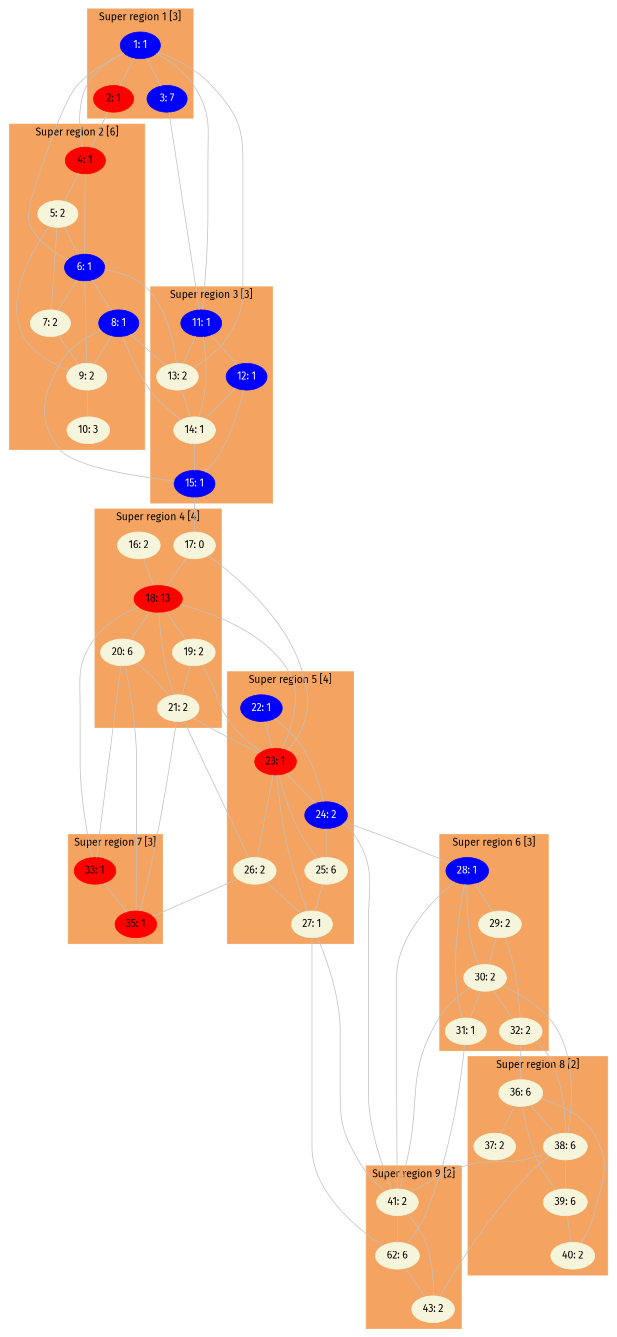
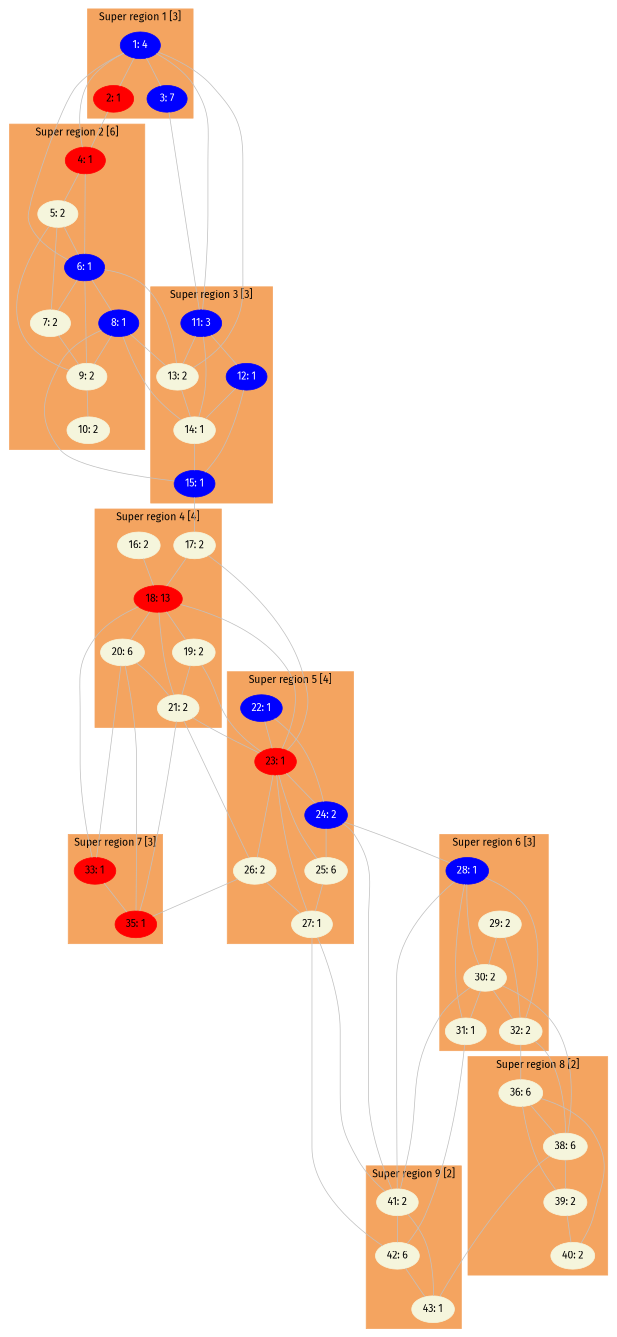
  digraph {
    fontname="Fira Sans"
    node [color=beige fontcolor=black fontname="Fira Sans" style=filled]
    edge [arrowhead=none color=grey fontname="Fira Sans" penwidth=1.0]
-   n1 [color=blue fontcolor=white label="1: 1"]
+   n1 [color=blue fontcolor=white label="1: 4"]
    n2 [color=red label="2: 1"]
    n3 [color=blue fontcolor=white label="3: 7"]
    n4 [color=red label="4: 1"]
    n5 [label="5: 2"]
    n6 [color=blue fontcolor=white label="6: 1"]
    n7 [label="7: 2"]
    n8 [color=blue fontcolor=white label="8: 1"]
    n9 [label="9: 2"]
-   n10 [label="10: 3"]
-   n11 [color=blue fontcolor=white label="11: 1"]
+   n10 [label="10: 2"]
+   n11 [color=blue fontcolor=white label="11: 3"]
    n12 [color=blue fontcolor=white label="12: 1"]
    n13 [label="13: 2"]
    n14 [label="14: 1"]
    n15 [color=blue fontcolor=white label="15: 1"]
    n16 [label="16: 2"]
-   n17 [label="17: 0"]
+   n17 [label="17: 2"]
    n18 [color=red label="18: 13"]
    n19 [label="19: 2"]
    n20 [label="20: 6"]
    n21 [label="21: 2"]
    n22 [color=blue fontcolor=white label="22: 1"]
    n23 [color=red label="23: 1"]
    n24 [color=blue fontcolor=white label="24: 2"]
    n25 [label="25: 6"]
    n26 [label="26: 2"]
    n27 [label="27: 1"]
    n28 [color=blue fontcolor=white label="28: 1"]
    n29 [label="29: 2"]
    n30 [label="30: 2"]
    n31 [label="31: 1"]
    n32 [label="32: 2"]
    n33 [color=red label="33: 1"]
    n34 [color=red label="35: 1"]
    n35 [label="36: 6"]
-   n36 [label="37: 2"]
    n37 [label="38: 6"]
-   n38 [label="39: 6"]
+   n38 [label="39: 2"]
    n39 [label="40: 2"]
    n40 [label="41: 2"]
-   n41 [label="62: 6"]
-   n42 [label="43: 2"]
+   n41 [label="42: 6"]
+   n42 [label="43: 1"]
    subgraph cluster_1 {
      color=sandybrown
      label="Super region 1 [3]"
      style=filled
      n1
      n2
      n3
    }
    subgraph cluster_2 {
      color=sandybrown
      label="Super region 2 [6]"
      style=filled
      n4
      n5
      n6
      n7
      n8
      n9
      n10
    }
    subgraph cluster_3 {
      color=sandybrown
      label="Super region 3 [3]"
      style=filled
      n11
      n12
      n13
      n14
      n15
    }
    subgraph cluster_4 {
      color=sandybrown
      label="Super region 4 [4]"
      style=filled
      n16
      n17
      n18
      n19
      n20
      n21
    }
    subgraph cluster_5 {
      color=sandybrown
      label="Super region 5 [4]"
      style=filled
      n22
      n23
      n24
      n25
      n26
      n27
    }
    subgraph cluster_6 {
      color=sandybrown
      label="Super region 6 [3]"
      style=filled
      n28
      n29
      n30
      n31
      n32
    }
    subgraph cluster_7 {
      color=sandybrown
      label="Super region 7 [3]"
      style=filled
      n33
      n34
    }
    subgraph cluster_8 {
      color=sandybrown
      label="Super region 8 [2]"
      style=filled
      n35
-     n36
      n37
      n38
      n39
    }
    subgraph cluster_9 {
      color=sandybrown
      label="Super region 9 [2]"
      style=filled
      n40
      n41
      n42
    }
    n1 -> n2
    n1 -> n3
    n1 -> n4
    n1 -> n6
    n1 -> n11
    n1 -> n13
    n2 -> n4
    n3 -> n11
    n4 -> n5
    n4 -> n6
    n5 -> n6
    n5 -> n7
    n5 -> n9
    n6 -> n7
    n6 -> n8
    n6 -> n9
    n6 -> n13
    n7 -> n9
    n8 -> n9
    n8 -> n13
    n8 -> n14
    n8 -> n15
    n9 -> n10
    n11 -> n12
    n11 -> n13
    n11 -> n14
    n12 -> n14
    n12 -> n15
    n13 -> n14
    n14 -> n15
    n15 -> n17
    n16 -> n18
    n17 -> n18
    n17 -> n23
    n18 -> n19
    n18 -> n20
    n18 -> n21
    n18 -> n23
    n18 -> n33
    n19 -> n21
    n19 -> n23
    n20 -> n21
    n20 -> n33
    n20 -> n34
    n21 -> n23
    n21 -> n26
    n21 -> n34
    n22 -> n23
    n22 -> n24
    n23 -> n24
    n23 -> n25
    n23 -> n26
    n23 -> n27
    n24 -> n25
    n24 -> n28
    n24 -> n40
    n25 -> n27
    n26 -> n27
    n26 -> n34
    n27 -> n40
    n27 -> n41
-   n28 -> n29
+   n28 -> n32
    n28 -> n30
    n28 -> n31
    n28 -> n40
    n29 -> n30
    n29 -> n32
    n30 -> n31
    n30 -> n32
    n30 -> n37
    n30 -> n40
    n31 -> n41
    n32 -> n35
    n32 -> n37
    n33 -> n34
-   n35 -> n36
    n35 -> n37
    n35 -> n38
    n35 -> n39
    n37 -> n38
-   n37 -> n40
    n37 -> n42
    n38 -> n39
    n40 -> n41
    n40 -> n42
    n41 -> n42
  }
